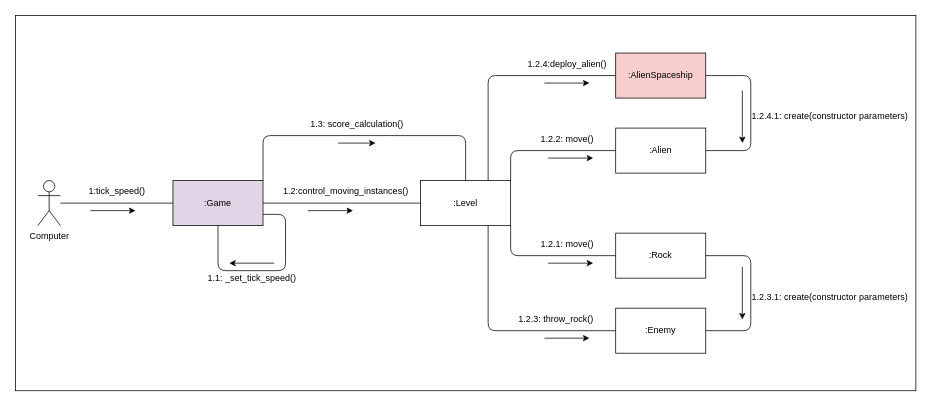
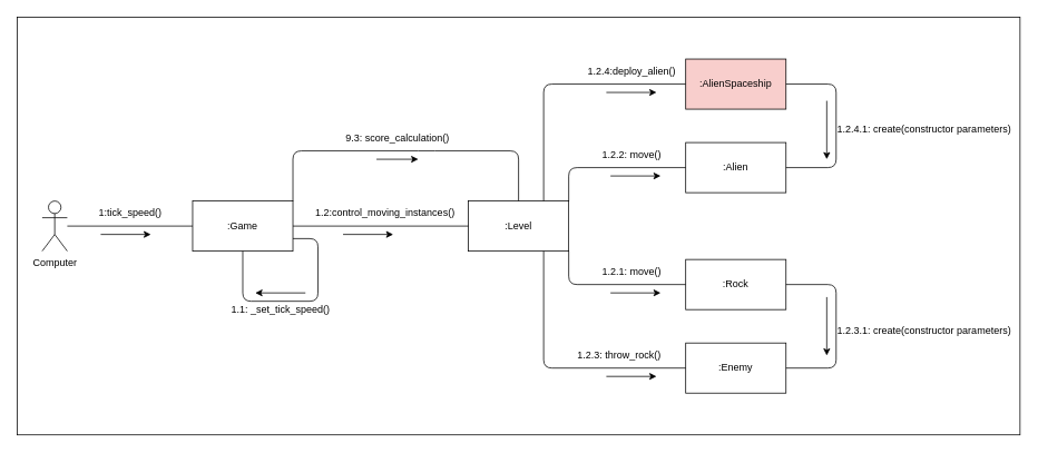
  <mxCell id="0" />
  <mxCell id="1" parent="0" />
  <mxCell id="2" value="" style="rounded=0;whiteSpace=wrap;html=1;" parent="1" vertex="1"><mxGeometry x="20" y="20" width="1200" height="500" as="geometry" /></mxCell>
  <mxCell id="3" value="Computer" style="shape=umlActor;verticalLabelPosition=bottom;verticalAlign=top;html=1;outlineConnect=0;" parent="1" vertex="1"><mxGeometry x="50" y="240" width="30" height="60" as="geometry" /></mxCell>
- <mxCell id="4" value=":Game" style="whiteSpace=wrap;html=1;fillColor=#e1d5e7;" parent="1" vertex="1"><mxGeometry x="230" y="240" width="120" height="60" as="geometry" /></mxCell>
+ <mxCell id="4" value=":Game" style="whiteSpace=wrap;html=1;" parent="1" vertex="1"><mxGeometry x="230" y="240" width="120" height="60" as="geometry" /></mxCell>
  <mxCell id="5" value="" style="endArrow=none;html=1;entryX=0;entryY=0.5;entryDx=0;entryDy=0;" parent="1" source="3" target="4" edge="1"><mxGeometry width="50" height="50" relative="1" as="geometry"><mxPoint x="230" y="290" as="sourcePoint" /><mxPoint x="280" y="240" as="targetPoint" /></mxGeometry></mxCell>
  <mxCell id="6" value="1:tick_speed()" style="text;html=1;align=center;verticalAlign=middle;resizable=0;points=[];autosize=1;strokeColor=none;fillColor=none;" parent="1" vertex="1"><mxGeometry x="105" y="240" width="100" height="30" as="geometry" /></mxCell>
  <mxCell id="7" value="" style="endArrow=none;html=1;exitX=0.5;exitY=1;exitDx=0;exitDy=0;entryX=1;entryY=0.75;entryDx=0;entryDy=0;" parent="1" source="4" target="4" edge="1"><mxGeometry width="50" height="50" relative="1" as="geometry"><mxPoint x="370" y="390" as="sourcePoint" /><mxPoint x="420" y="340" as="targetPoint" /><Array as="points"><mxPoint x="290" y="360" /><mxPoint x="380" y="360" /><mxPoint x="380" y="285" /></Array></mxGeometry></mxCell>
  <mxCell id="8" value="1.1: _set_tick_speed()" style="text;html=1;align=center;verticalAlign=middle;resizable=0;points=[];autosize=1;strokeColor=none;fillColor=none;" parent="1" vertex="1"><mxGeometry x="265" y="355" width="140" height="30" as="geometry" /></mxCell>
  <mxCell id="9" value=":Level" style="rounded=0;whiteSpace=wrap;html=1;" parent="1" vertex="1"><mxGeometry x="560" y="240" width="120" height="60" as="geometry" /></mxCell>
  <mxCell id="10" value="" style="endArrow=none;html=1;exitX=1;exitY=0.5;exitDx=0;exitDy=0;entryX=0;entryY=0.5;entryDx=0;entryDy=0;" parent="1" source="4" target="9" edge="1"><mxGeometry width="50" height="50" relative="1" as="geometry"><mxPoint x="380" y="270" as="sourcePoint" /><mxPoint x="430" y="220" as="targetPoint" /></mxGeometry></mxCell>
  <mxCell id="11" value="1.2:control_moving_instances()" style="text;html=1;align=center;verticalAlign=middle;resizable=0;points=[];autosize=1;strokeColor=none;fillColor=none;" parent="1" vertex="1"><mxGeometry x="365" y="240" width="190" height="30" as="geometry" /></mxCell>
  <mxCell id="12" value=":Rock" style="rounded=0;whiteSpace=wrap;html=1;" parent="1" vertex="1"><mxGeometry x="820" y="310" width="120" height="60" as="geometry" /></mxCell>
  <mxCell id="13" value="" style="endArrow=none;html=1;entryX=0;entryY=0.5;entryDx=0;entryDy=0;exitX=1;exitY=1;exitDx=0;exitDy=0;" parent="1" source="9" target="12" edge="1"><mxGeometry width="50" height="50" relative="1" as="geometry"><mxPoint x="640" y="330" as="sourcePoint" /><mxPoint x="690" y="280" as="targetPoint" /><Array as="points"><mxPoint x="680" y="340" /></Array></mxGeometry></mxCell>
  <mxCell id="14" value="1.2.1: move()" style="text;html=1;align=center;verticalAlign=middle;resizable=0;points=[];autosize=1;strokeColor=none;fillColor=none;" parent="1" vertex="1"><mxGeometry x="710" y="310" width="90" height="30" as="geometry" /></mxCell>
  <mxCell id="15" value=":Enemy" style="rounded=0;whiteSpace=wrap;html=1;" parent="1" vertex="1"><mxGeometry x="820" y="410" width="120" height="60" as="geometry" /></mxCell>
  <mxCell id="16" value="" style="endArrow=none;html=1;exitX=0.75;exitY=1;exitDx=0;exitDy=0;entryX=0;entryY=0.5;entryDx=0;entryDy=0;" parent="1" source="9" target="15" edge="1"><mxGeometry width="50" height="50" relative="1" as="geometry"><mxPoint x="780" y="330" as="sourcePoint" /><mxPoint x="830" y="280" as="targetPoint" /><Array as="points"><mxPoint x="650" y="440" /></Array></mxGeometry></mxCell>
  <mxCell id="17" value="1.2.3: throw_rock()" style="text;html=1;align=center;verticalAlign=middle;resizable=0;points=[];autosize=1;strokeColor=none;fillColor=none;" parent="1" vertex="1"><mxGeometry x="680" y="410" width="120" height="30" as="geometry" /></mxCell>
  <mxCell id="18" value=":Alien" style="rounded=0;whiteSpace=wrap;html=1;" parent="1" vertex="1"><mxGeometry x="820" y="170" width="120" height="60" as="geometry" /></mxCell>
  <mxCell id="19" value="" style="endArrow=none;html=1;entryX=0;entryY=0.5;entryDx=0;entryDy=0;exitX=1;exitY=0;exitDx=0;exitDy=0;" parent="1" source="9" target="18" edge="1"><mxGeometry width="50" height="50" relative="1" as="geometry"><mxPoint x="780" y="330" as="sourcePoint" /><mxPoint x="830" y="280" as="targetPoint" /><Array as="points"><mxPoint x="680" y="200" /></Array></mxGeometry></mxCell>
  <mxCell id="20" value="1.2.2: move()" style="text;html=1;align=center;verticalAlign=middle;resizable=0;points=[];autosize=1;strokeColor=none;fillColor=none;" parent="1" vertex="1"><mxGeometry x="710" y="170" width="90" height="30" as="geometry" /></mxCell>
  <mxCell id="21" value=":AlienSpaceship" style="rounded=0;whiteSpace=wrap;html=1;fillColor=#f8cecc;" parent="1" vertex="1"><mxGeometry x="820" y="70" width="120" height="60" as="geometry" /></mxCell>
  <mxCell id="22" value="" style="endArrow=none;html=1;exitX=0.75;exitY=0;exitDx=0;exitDy=0;entryX=0;entryY=0.5;entryDx=0;entryDy=0;" parent="1" source="9" edge="1"><mxGeometry width="50" height="50" relative="1" as="geometry"><mxPoint x="650" y="-40" as="sourcePoint" /><mxPoint x="820" y="100" as="targetPoint" /><Array as="points"><mxPoint x="650" y="100" /></Array></mxGeometry></mxCell>
  <mxCell id="23" value="1.2.4:deploy_alien()" style="text;html=1;align=center;verticalAlign=middle;resizable=0;points=[];autosize=1;strokeColor=none;fillColor=none;" parent="1" vertex="1"><mxGeometry x="690" y="70" width="130" height="30" as="geometry" /></mxCell>
  <mxCell id="24" value="" style="endArrow=none;html=1;entryX=1;entryY=0.5;entryDx=0;entryDy=0;" parent="1" target="18" edge="1"><mxGeometry width="50" height="50" relative="1" as="geometry"><mxPoint x="940" y="100" as="sourcePoint" /><mxPoint x="990" y="50" as="targetPoint" /><Array as="points"><mxPoint x="1000" y="100" /><mxPoint x="1000" y="200" /></Array></mxGeometry></mxCell>
  <mxCell id="25" value="1.2.4.1: create(constructor parameters)" style="text;html=1;align=center;verticalAlign=middle;resizable=0;points=[];autosize=1;strokeColor=none;fillColor=none;" parent="1" vertex="1"><mxGeometry x="990" y="140" width="230" height="30" as="geometry" /></mxCell>
  <mxCell id="26" value="" style="endArrow=none;html=1;entryX=1;entryY=0.5;entryDx=0;entryDy=0;" parent="1" edge="1"><mxGeometry width="50" height="50" relative="1" as="geometry"><mxPoint x="940" y="340" as="sourcePoint" /><mxPoint x="940" y="440" as="targetPoint" /><Array as="points"><mxPoint x="1000" y="340" /><mxPoint x="1000" y="440" /></Array></mxGeometry></mxCell>
  <mxCell id="27" value="1.2.3.1: create(constructor parameters)" style="text;html=1;align=center;verticalAlign=middle;resizable=0;points=[];autosize=1;strokeColor=none;fillColor=none;" parent="1" vertex="1"><mxGeometry x="990" y="380" width="230" height="30" as="geometry" /></mxCell>
  <mxCell id="28" value="" style="endArrow=classic;html=1;fontSize=12;" edge="1" parent="1"><mxGeometry width="50" height="50" relative="1" as="geometry"><mxPoint x="120" y="280" as="sourcePoint" /><mxPoint x="180" y="280" as="targetPoint" /></mxGeometry></mxCell>
  <mxCell id="29" value="" style="endArrow=classic;html=1;fontSize=12;" edge="1" parent="1"><mxGeometry width="50" height="50" relative="1" as="geometry"><mxPoint x="365" y="350" as="sourcePoint" /><mxPoint x="305" y="350" as="targetPoint" /></mxGeometry></mxCell>
  <mxCell id="30" value="" style="endArrow=classic;html=1;fontSize=12;" edge="1" parent="1"><mxGeometry width="50" height="50" relative="1" as="geometry"><mxPoint x="410" y="280" as="sourcePoint" /><mxPoint x="470" y="280" as="targetPoint" /></mxGeometry></mxCell>
  <mxCell id="31" value="" style="endArrow=classic;html=1;fontSize=12;" edge="1" parent="1"><mxGeometry width="50" height="50" relative="1" as="geometry"><mxPoint x="725" y="110" as="sourcePoint" /><mxPoint x="785" y="110" as="targetPoint" /></mxGeometry></mxCell>
  <mxCell id="32" value="" style="endArrow=classic;html=1;fontSize=12;" edge="1" parent="1"><mxGeometry width="50" height="50" relative="1" as="geometry"><mxPoint x="730" y="210" as="sourcePoint" /><mxPoint x="790" y="210" as="targetPoint" /></mxGeometry></mxCell>
  <mxCell id="33" value="" style="endArrow=classic;html=1;fontSize=12;" edge="1" parent="1"><mxGeometry width="50" height="50" relative="1" as="geometry"><mxPoint x="730" y="350" as="sourcePoint" /><mxPoint x="790" y="350" as="targetPoint" /></mxGeometry></mxCell>
  <mxCell id="34" value="" style="endArrow=classic;html=1;fontSize=12;" edge="1" parent="1"><mxGeometry width="50" height="50" relative="1" as="geometry"><mxPoint x="725" y="450" as="sourcePoint" /><mxPoint x="785" y="450" as="targetPoint" /></mxGeometry></mxCell>
  <mxCell id="35" value="" style="endArrow=classic;html=1;fontSize=12;" edge="1" parent="1"><mxGeometry width="50" height="50" relative="1" as="geometry"><mxPoint x="988.75" y="120" as="sourcePoint" /><mxPoint x="988.75" y="190" as="targetPoint" /></mxGeometry></mxCell>
  <mxCell id="36" value="" style="endArrow=classic;html=1;fontSize=12;" edge="1" parent="1"><mxGeometry width="50" height="50" relative="1" as="geometry"><mxPoint x="988.75" y="355" as="sourcePoint" /><mxPoint x="988.75" y="425" as="targetPoint" /></mxGeometry></mxCell>
  <mxCell id="37" value="" style="endArrow=none;html=1;startSize=6;exitX=1;exitY=0;exitDx=0;exitDy=0;entryX=0.5;entryY=0;entryDx=0;entryDy=0;" edge="1" parent="1" source="4" target="9"><mxGeometry width="50" height="50" relative="1" as="geometry"><mxPoint x="570" y="320" as="sourcePoint" /><mxPoint x="620" y="270" as="targetPoint" /><Array as="points"><mxPoint x="350" y="180" /><mxPoint x="510" y="180" /><mxPoint x="620" y="180" /></Array></mxGeometry></mxCell>
- <mxCell id="38" value="1.3: score_calculation()" style="text;html=1;align=center;verticalAlign=middle;resizable=0;points=[];autosize=1;strokeColor=none;fillColor=none;" vertex="1" parent="1"><mxGeometry x="400" y="150" width="150" height="30" as="geometry" /></mxCell>
+ <mxCell id="38" value="9.3: score_calculation()" style="text;html=1;align=center;verticalAlign=middle;resizable=0;points=[];autosize=1;strokeColor=none;fillColor=none;" vertex="1" parent="1"><mxGeometry x="400" y="150" width="150" height="30" as="geometry" /></mxCell>
  <mxCell id="39" value="" style="endArrow=classic;html=1;fontSize=12;" edge="1" parent="1"><mxGeometry width="50" height="50" relative="1" as="geometry"><mxPoint x="450" y="190" as="sourcePoint" /><mxPoint x="500" y="190" as="targetPoint" /></mxGeometry></mxCell>
